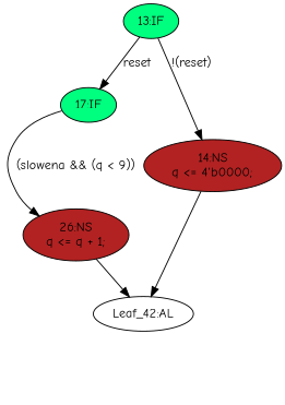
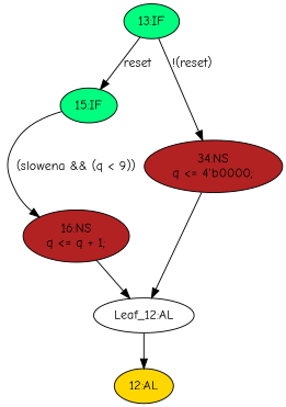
  strict digraph {
    fontname="Comic Neue"
    node [fillcolor=firebrick fontname="Comic Neue" statements="[]" style=filled typ=NonblockingSubstitution]
    edge [cond="[]" fontname="Comic Neue" lineno=None]
-   n1 [ast="<pyverilog.vparser.ast.NonblockingSubstitution object at 0x7f74df2ce550>" label="26:NS\nq <= q + 1;" statements="[<pyverilog.vparser.ast.NonblockingSubstitution object at 0x7f74df2ce550>]"]
-   n2 [def_var="['q']" label="Leaf_42:AL" fillcolor="" statements="" style="" typ=""]
-   n4 [ast="<pyverilog.vparser.ast.IfStatement object at 0x7f74df324e10>" fillcolor=springgreen label="17:IF" typ=IfStatement]
+   n1 [ast="<pyverilog.vparser.ast.NonblockingSubstitution object at 0x7f74df2ce550>" label="16:NS\nq <= q + 1;" statements="[<pyverilog.vparser.ast.NonblockingSubstitution object at 0x7f74df2ce550>]"]
+   n2 [def_var="['q']" label="Leaf_12:AL" fillcolor="" statements="" style="" typ=""]
+   n3 [ast="<pyverilog.vparser.ast.Always object at 0x7f74df2c3fd0>" clk_sens=True fillcolor=gold label="12:AL" sens="['clk']" typ=Always use_var="['reset', 'q', 'slowena']"]
+   n4 [ast="<pyverilog.vparser.ast.IfStatement object at 0x7f74df324e10>" fillcolor=springgreen label="15:IF" typ=IfStatement]
    n5 [ast="<pyverilog.vparser.ast.IfStatement object at 0x7f74df337390>" fillcolor=springgreen label="13:IF" typ=IfStatement]
-   n6 [ast="<pyverilog.vparser.ast.NonblockingSubstitution object at 0x7f74df2d6910>" label="14:NS\nq <= 4'b0000;" statements="[<pyverilog.vparser.ast.NonblockingSubstitution object at 0x7f74df2d6910>]"]
+   n6 [ast="<pyverilog.vparser.ast.NonblockingSubstitution object at 0x7f74df2d6910>" label="34:NS\nq <= 4'b0000;" statements="[<pyverilog.vparser.ast.NonblockingSubstitution object at 0x7f74df2d6910>]"]
    n1 -> n2
+   n2 -> n3 [cond="" lineno=""]
    n4 -> n1 [cond="['slowena', 'q']" label="(slowena && (q < 9))" lineno=15]
    n5 -> n4 [cond="['reset']" label=reset lineno=13]
    n5 -> n6 [cond="['reset']" label="!(reset)" lineno=13]
    n6 -> n2
  }
